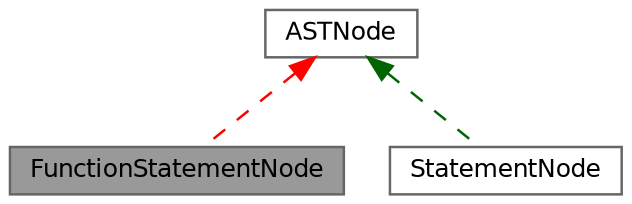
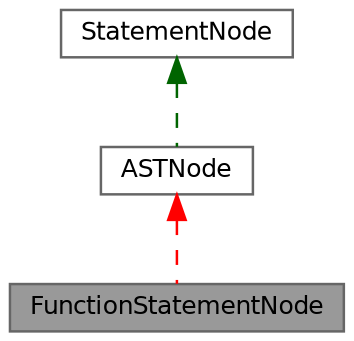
  digraph {
    node [color=gray40 fillcolor=white fontname=Helvetica fontsize=10 shape=box style=filled]
    edge [dir=back fontname=Helvetica fontsize=10 labelfontname=Helvetica labelfontsize=10 style=dashed]
    n1 [fillcolor=grey60 fontcolor=black height=0.2 label=FunctionStatementNode width=0.4]
    n2 [height=0.2 label=StatementNode width=0.4]
    n3 [height=0.2 label=ASTNode width=0.4]
    n3 -> n1 [color=red]
-   n3 -> n2 [color=darkgreen]
+   n2 -> n3 [color=darkgreen]
  }
